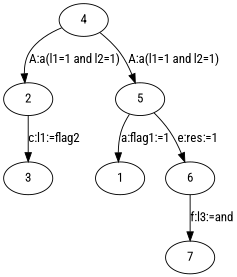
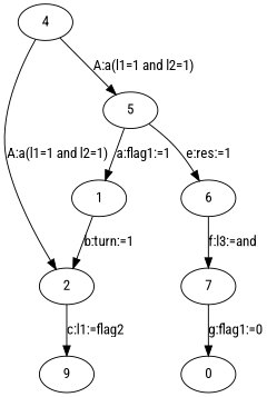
  digraph {
    fontname="Roboto Condensed"
    node [fixedsize=false fontname="Roboto Condensed" regular=false]
    edge [constraint=true decorate=false fontname="Roboto Condensed" labelfloat=false]
+   n1 [label=0]
    n2 [label=1]
    n3 [label=2]
-   n4 [label=3]
+   n4 [label=9]
    n5 [label=4]
    n6 [label=5]
    n7 [label=6]
    n8 [label=7]
+   n2 -> n3 [label="b:turn:=1"]
    n3 -> n4 [label="c:l1:=flag2"]
    n5 -> n3 [label="A:a(l1=1 and l2=1)"]
    n5 -> n6 [label="A:a(l1=1 and l2=1)"]
    n6 -> n2 [label="a:flag1:=1"]
    n6 -> n7 [label="e:res:=1"]
    n7 -> n8 [label="f:l3:=and"]
+   n8 -> n1 [label="g:flag1:=0"]
  }
